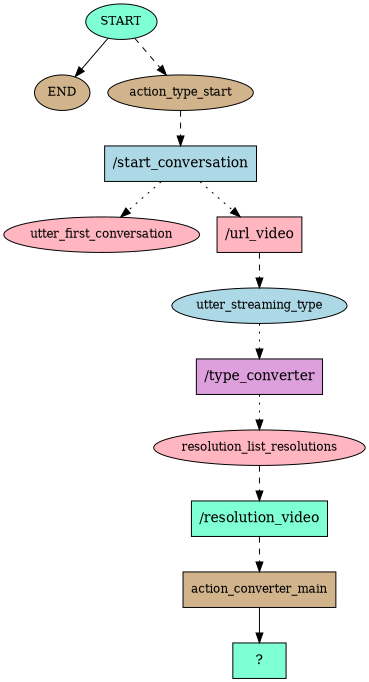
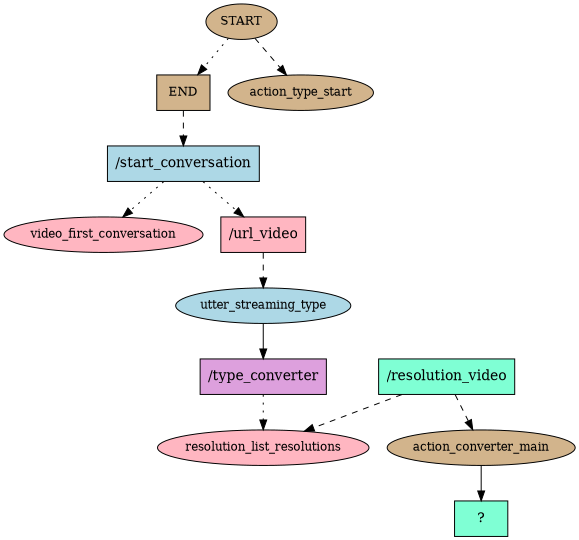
  digraph {
    node [fillcolor=aquamarine fontsize=12 style=filled]
    edge [style=dashed]
-   n1 [label=START]
-   n2 [fillcolor=tan label=END]
+   n1 [fillcolor=tan label=START]
+   n2 [fillcolor=tan label=END shape=box]
    n3 [fillcolor=tan label=action_type_start]
    n4 [fillcolor=lightblue label="/start_conversation" shape=rect fontsize=""]
-   n5 [fillcolor=lightpink label=utter_first_conversation]
+   n5 [fillcolor=lightpink label=video_first_conversation]
    n6 [fillcolor=lightpink label="/url_video" shape=rect fontsize=""]
    n7 [fillcolor=lightblue label=utter_streaming_type]
    n8 [fillcolor=plum label="/type_converter" shape=rect fontsize=""]
    n9 [fillcolor=lightpink label=resolution_list_resolutions]
    n10 [label="/resolution_video" shape=rect fontsize=""]
-   n11 [fillcolor=tan label=action_converter_main shape=box]
+   n11 [fillcolor=tan label=action_converter_main]
    n12 [label="  ?  " shape=rect fontsize=""]
-   n1 -> n2 [style=solid]
+   n1 -> n2 [style=dotted]
    n1 -> n3
-   n3 -> n4
+   n2 -> n4
    n4 -> n5 [style=dotted]
    n4 -> n6 [style=dotted]
    n6 -> n7
-   n7 -> n8 [style=dotted]
+   n7 -> n8 [style=solid]
    n8 -> n9 [style=dotted]
-   n9 -> n10
+   n10 -> n9
    n10 -> n11
    n11 -> n12 [style=solid]
  }
